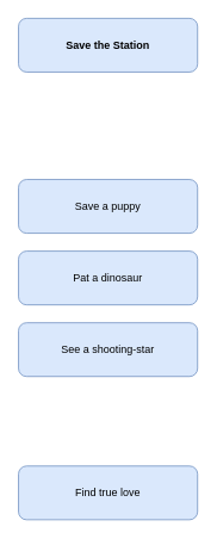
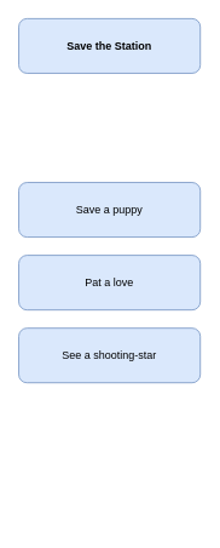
  <mxCell id="0" />
  <mxCell id="1" parent="0" />
  <mxCell id="2" value="&lt;b&gt;Save the Station&lt;/b&gt;&lt;br&gt;" style="rounded=1;whiteSpace=wrap;html=1;fillColor=#dae8fc;strokeColor=#6c8ebf;" vertex="1" parent="1"><mxGeometry x="20" y="20" width="200" height="60" as="geometry" /></mxCell>
  <mxCell id="3" value="Save a puppy" style="rounded=1;whiteSpace=wrap;html=1;fillColor=#dae8fc;strokeColor=#6c8ebf;" vertex="1" parent="1"><mxGeometry x="20" y="200" width="200" height="60" as="geometry" /></mxCell>
- <mxCell id="4" value="Pat a dinosaur" style="rounded=1;whiteSpace=wrap;html=1;fillColor=#dae8fc;strokeColor=#6c8ebf;" vertex="1" parent="1"><mxGeometry x="20" y="280" width="200" height="60" as="geometry" /></mxCell>
+ <mxCell id="4" value="Pat a love" style="rounded=1;whiteSpace=wrap;html=1;fillColor=#dae8fc;strokeColor=#6c8ebf;" vertex="1" parent="1"><mxGeometry x="20" y="280" width="200" height="60" as="geometry" /></mxCell>
  <mxCell id="5" value="See a shooting-star" style="rounded=1;whiteSpace=wrap;html=1;fillColor=#dae8fc;strokeColor=#6c8ebf;" vertex="1" parent="1"><mxGeometry x="20" y="360" width="200" height="60" as="geometry" /></mxCell>
- <mxCell id="6" value="Find true love" style="rounded=1;whiteSpace=wrap;html=1;fillColor=#dae8fc;strokeColor=#6c8ebf;" vertex="1" parent="1"><mxGeometry x="20" y="520" width="200" height="60" as="geometry" /></mxCell>
